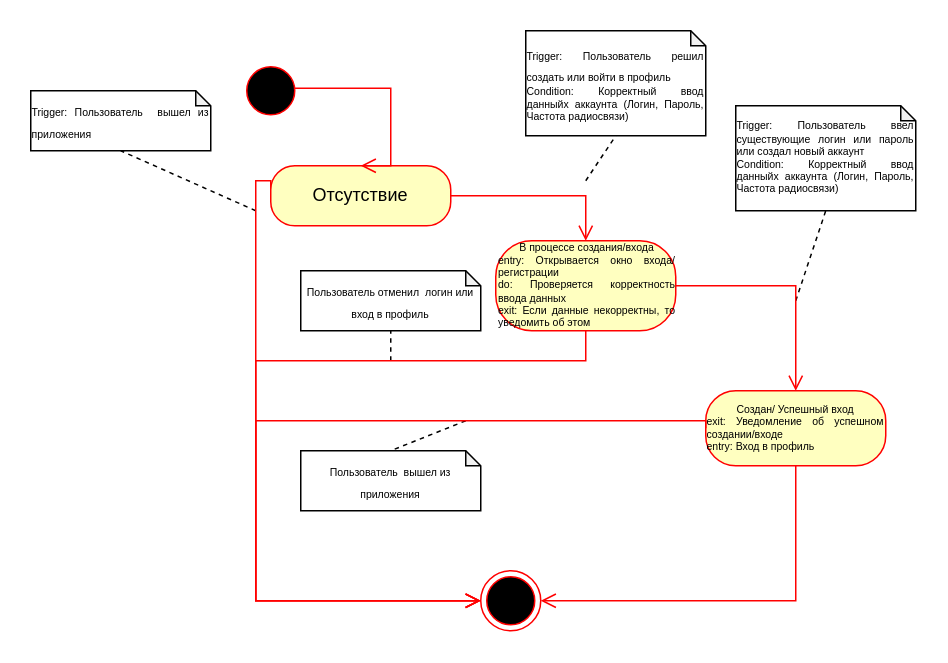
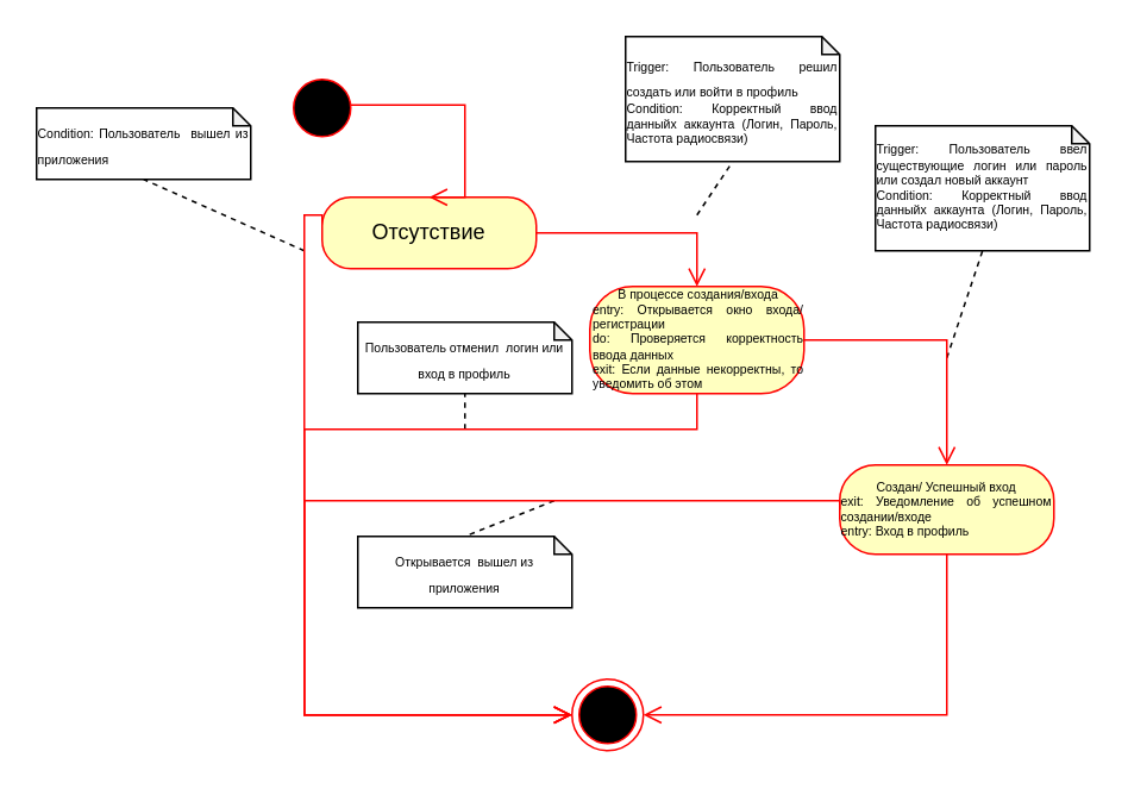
  <mxCell id="0" />
  <mxCell id="1" parent="0" />
- <mxCell id="2" value="&lt;div style=&quot;text-align: justify;&quot;&gt;&lt;span style=&quot;font-size: 7px; background-color: initial;&quot;&gt;Trigger: Пользователь&amp;nbsp; вышел из приложения&lt;br&gt;&lt;/span&gt;&lt;/div&gt;" style="shape=note;whiteSpace=wrap;html=1;backgroundOutline=1;darkOpacity=0.05;strokeColor=default;align=center;verticalAlign=middle;fontFamily=Helvetica;fontSize=12;fontColor=default;fillColor=default;size=10;" parent="1" vertex="1"><mxGeometry x="20" y="60" width="120" height="40" as="geometry" /></mxCell>
+ <mxCell id="2" value="&lt;div style=&quot;text-align: justify;&quot;&gt;&lt;span style=&quot;font-size: 7px; background-color: initial;&quot;&gt;Condition: Пользователь&amp;nbsp; вышел из приложения&lt;br&gt;&lt;/span&gt;&lt;/div&gt;" style="shape=note;whiteSpace=wrap;html=1;backgroundOutline=1;darkOpacity=0.05;strokeColor=default;align=center;verticalAlign=middle;fontFamily=Helvetica;fontSize=12;fontColor=default;fillColor=default;size=10;" parent="1" vertex="1"><mxGeometry x="20" y="60" width="120" height="40" as="geometry" /></mxCell>
  <mxCell id="3" value="" style="endArrow=none;dashed=1;html=1;rounded=0;fontFamily=Helvetica;fontSize=12;fontColor=default;entryX=0.5;entryY=1;entryDx=0;entryDy=0;entryPerimeter=0;" parent="1" target="2" edge="1"><mxGeometry width="50" height="50" relative="1" as="geometry"><mxPoint x="170" y="140" as="sourcePoint" /><mxPoint x="40" y="140" as="targetPoint" /></mxGeometry></mxCell>
  <mxCell id="4" value="&lt;div style=&quot;text-align: justify;&quot;&gt;&lt;span style=&quot;font-size: 7px; background-color: initial;&quot;&gt;Trigger: Пользователь решил создать или войти в профиль&lt;/span&gt;&lt;/div&gt;&lt;span style=&quot;font-size: 7px;&quot;&gt;&lt;div style=&quot;text-align: justify;&quot;&gt;&lt;span style=&quot;background-color: initial;&quot;&gt;Condition: Корректный ввод данныйх аккаунта (Логин, Пароль, Частота радиосвязи)&lt;/span&gt;&lt;/div&gt;&lt;/span&gt;" style="shape=note;whiteSpace=wrap;html=1;backgroundOutline=1;darkOpacity=0.05;strokeColor=default;align=center;verticalAlign=middle;fontFamily=Helvetica;fontSize=12;fontColor=default;fillColor=default;size=10;" parent="1" vertex="1"><mxGeometry x="350" y="20" width="120" height="70" as="geometry" /></mxCell>
  <mxCell id="5" value="" style="endArrow=none;dashed=1;html=1;rounded=0;fontFamily=Helvetica;fontSize=12;fontColor=default;entryX=0.5;entryY=1;entryDx=0;entryDy=0;entryPerimeter=0;" parent="1" target="4" edge="1"><mxGeometry width="50" height="50" relative="1" as="geometry"><mxPoint x="390" y="120" as="sourcePoint" /><mxPoint x="310" y="53" as="targetPoint" /></mxGeometry></mxCell>
  <mxCell id="6" value="&lt;span style=&quot;font-size: 7px;&quot;&gt;Пользователь отменил&amp;nbsp; логин или вход в профиль&lt;/span&gt;" style="shape=note;whiteSpace=wrap;html=1;backgroundOutline=1;darkOpacity=0.05;strokeColor=default;align=center;verticalAlign=middle;fontFamily=Helvetica;fontSize=12;fontColor=default;fillColor=default;size=10;" parent="1" vertex="1"><mxGeometry x="200" y="180" width="120" height="40" as="geometry" /></mxCell>
  <mxCell id="7" value="" style="endArrow=none;dashed=1;html=1;rounded=0;fontFamily=Helvetica;fontSize=12;fontColor=default;entryX=0.5;entryY=1;entryDx=0;entryDy=0;entryPerimeter=0;" parent="1" target="6" edge="1"><mxGeometry width="50" height="50" relative="1" as="geometry"><mxPoint x="260" y="240" as="sourcePoint" /><mxPoint x="210" y="210" as="targetPoint" /></mxGeometry></mxCell>
  <mxCell id="8" value="&lt;div style=&quot;text-align: justify; font-size: 7px;&quot;&gt;Trigger: Пользователь ввел существующие логин или пароль или создал новый аккаунт&lt;br&gt;&lt;span style=&quot;&quot;&gt;Condition: Корректный ввод данныйх аккаунта (Логин, Пароль, Частота радиосвязи)&lt;/span&gt;&lt;/div&gt;" style="shape=note;whiteSpace=wrap;html=1;backgroundOutline=1;darkOpacity=0.05;strokeColor=default;align=center;verticalAlign=middle;fontFamily=Helvetica;fontSize=12;fontColor=default;fillColor=default;size=10;" parent="1" vertex="1"><mxGeometry x="490" y="70" width="120" height="70" as="geometry" /></mxCell>
  <mxCell id="9" value="" style="endArrow=none;dashed=1;html=1;rounded=0;fontFamily=Helvetica;fontSize=12;fontColor=default;entryX=0.5;entryY=1;entryDx=0;entryDy=0;entryPerimeter=0;" parent="1" target="8" edge="1"><mxGeometry width="50" height="50" relative="1" as="geometry"><mxPoint x="530" y="200" as="sourcePoint" /><mxPoint x="450" y="133" as="targetPoint" /></mxGeometry></mxCell>
- <mxCell id="10" value="&lt;font style=&quot;font-size: 7px;&quot;&gt;Пользователь&amp;nbsp; вышел из приложения&lt;/font&gt;" style="shape=note;whiteSpace=wrap;html=1;backgroundOutline=1;darkOpacity=0.05;strokeColor=default;align=center;verticalAlign=middle;fontFamily=Helvetica;fontSize=12;fontColor=default;fillColor=default;size=10;" parent="1" vertex="1"><mxGeometry x="200" y="300" width="120" height="40" as="geometry" /></mxCell>
+ <mxCell id="10" value="&lt;font style=&quot;font-size: 7px;&quot;&gt;Открывается&amp;nbsp; вышел из приложения&lt;/font&gt;" style="shape=note;whiteSpace=wrap;html=1;backgroundOutline=1;darkOpacity=0.05;strokeColor=default;align=center;verticalAlign=middle;fontFamily=Helvetica;fontSize=12;fontColor=default;fillColor=default;size=10;" parent="1" vertex="1"><mxGeometry x="200" y="300" width="120" height="40" as="geometry" /></mxCell>
  <mxCell id="11" value="" style="endArrow=none;dashed=1;html=1;rounded=0;fontFamily=Helvetica;fontSize=12;fontColor=default;entryX=0.5;entryY=0;entryDx=0;entryDy=0;entryPerimeter=0;" parent="1" target="10" edge="1"><mxGeometry width="50" height="50" relative="1" as="geometry"><mxPoint x="310" y="280" as="sourcePoint" /><mxPoint x="270" y="400" as="targetPoint" /></mxGeometry></mxCell>
  <mxCell id="12" value="" style="ellipse;html=1;shape=endState;fillColor=#000000;strokeColor=#ff0000;align=center;verticalAlign=middle;fontFamily=Helvetica;fontSize=12;fontColor=default;" parent="1" vertex="1"><mxGeometry x="320" y="380" width="40" height="40" as="geometry" /></mxCell>
  <mxCell id="13" value="" style="ellipse;html=1;shape=startState;fillColor=#000000;strokeColor=#ff0000;align=center;verticalAlign=middle;fontFamily=Helvetica;fontSize=12;fontColor=default;" parent="1" vertex="1"><mxGeometry x="160" y="40" width="40" height="40" as="geometry" /></mxCell>
  <mxCell id="14" value="" style="edgeStyle=orthogonalEdgeStyle;html=1;verticalAlign=bottom;endArrow=open;endSize=8;strokeColor=#ff0000;rounded=0;fontFamily=Helvetica;fontSize=12;fontColor=default;exitX=0;exitY=0.5;exitDx=0;exitDy=0;entryX=0;entryY=0.5;entryDx=0;entryDy=0;" parent="1" source="15" target="12" edge="1"><mxGeometry relative="1" as="geometry"><mxPoint x="130" y="180" as="targetPoint" /><Array as="points"><mxPoint x="170" y="120" /><mxPoint x="170" y="400" /></Array></mxGeometry></mxCell>
  <mxCell id="15" value="Отсутствие" style="rounded=1;whiteSpace=wrap;html=1;arcSize=40;fontColor=#000000;fillColor=#ffffc0;strokeColor=#ff0000;align=center;verticalAlign=middle;fontFamily=Helvetica;fontSize=12;" parent="1" vertex="1"><mxGeometry x="180" y="110" width="120" height="40" as="geometry" /></mxCell>
  <mxCell id="16" value="&lt;div style=&quot;font-size: 7px;&quot;&gt;&lt;div style=&quot;text-align: center;&quot;&gt;&lt;span style=&quot;background-color: initial;&quot;&gt;В процессе создания/входа&lt;/span&gt;&lt;/div&gt;&lt;span style=&quot;background-color: initial;&quot;&gt;&lt;div style=&quot;text-align: justify;&quot;&gt;&lt;span style=&quot;background-color: initial;&quot;&gt;entry: Открывается окно входа/регистрации&lt;/span&gt;&lt;/div&gt;&lt;font style=&quot;font-size: 7px;&quot;&gt;&lt;div style=&quot;text-align: justify;&quot;&gt;&lt;span style=&quot;background-color: initial;&quot;&gt;do: Проверяется корректность ввода данных&lt;/span&gt;&lt;/div&gt;&lt;div style=&quot;text-align: justify;&quot;&gt;exit: Если данные некорректны, то уведомить об этом&lt;/div&gt;&lt;/font&gt;&lt;/span&gt;&lt;/div&gt;" style="rounded=1;whiteSpace=wrap;html=1;arcSize=40;fontColor=#000000;fillColor=#ffffc0;strokeColor=#ff0000;align=left;verticalAlign=middle;fontFamily=Helvetica;fontSize=12;rotation=0;" parent="1" vertex="1"><mxGeometry x="330" y="160" width="120" height="60" as="geometry" /></mxCell>
  <mxCell id="17" value="&lt;div style=&quot;font-size: 7px;&quot;&gt;&lt;span style=&quot;background-color: initial;&quot;&gt;&lt;font style=&quot;font-size: 7px;&quot;&gt;Создан/ Успешный вход&lt;/font&gt;&lt;/span&gt;&lt;/div&gt;&lt;div style=&quot;text-align: justify; font-size: 7px;&quot;&gt;&lt;span style=&quot;background-color: initial;&quot;&gt;&lt;font style=&quot;font-size: 7px;&quot;&gt;&lt;font style=&quot;font-size: 7px;&quot;&gt;exit: Уведомление об успешном создании/входе&lt;/font&gt;&amp;nbsp;&lt;/font&gt;&lt;/span&gt;&lt;/div&gt;&lt;div style=&quot;text-align: justify; font-size: 7px;&quot;&gt;entry: Вход в профиль&lt;/div&gt;" style="rounded=1;whiteSpace=wrap;html=1;arcSize=40;fontColor=#000000;fillColor=#ffffc0;strokeColor=#ff0000;align=center;verticalAlign=middle;fontFamily=Helvetica;fontSize=12;" parent="1" vertex="1"><mxGeometry x="470" y="260" width="120" height="50" as="geometry" /></mxCell>
  <mxCell id="18" value="" style="edgeStyle=orthogonalEdgeStyle;html=1;verticalAlign=bottom;endArrow=open;endSize=8;strokeColor=#ff0000;rounded=0;fontFamily=Helvetica;fontSize=12;fontColor=default;exitX=1;exitY=0.5;exitDx=0;exitDy=0;entryX=0.5;entryY=0;entryDx=0;entryDy=0;" parent="1" source="15" target="16" edge="1"><mxGeometry relative="1" as="geometry"><mxPoint x="-20" y="290" as="targetPoint" /><mxPoint x="-20" y="230" as="sourcePoint" /></mxGeometry></mxCell>
  <mxCell id="19" value="" style="edgeStyle=orthogonalEdgeStyle;html=1;verticalAlign=bottom;endArrow=open;endSize=8;strokeColor=#ff0000;rounded=0;fontFamily=Helvetica;fontSize=12;fontColor=default;exitX=0.902;exitY=0.457;exitDx=0;exitDy=0;exitPerimeter=0;entryX=0.5;entryY=0;entryDx=0;entryDy=0;" parent="1" source="13" target="15" edge="1"><mxGeometry relative="1" as="geometry"><mxPoint x="-10" y="300" as="targetPoint" /><mxPoint x="-10" y="240" as="sourcePoint" /><Array as="points"><mxPoint x="260" y="58" /></Array></mxGeometry></mxCell>
  <mxCell id="20" value="" style="edgeStyle=orthogonalEdgeStyle;html=1;verticalAlign=bottom;endArrow=open;endSize=8;strokeColor=#ff0000;rounded=0;fontFamily=Helvetica;fontSize=12;fontColor=default;exitX=1;exitY=0.5;exitDx=0;exitDy=0;entryX=0.5;entryY=0;entryDx=0;entryDy=0;" parent="1" source="16" target="17" edge="1"><mxGeometry relative="1" as="geometry"><mxPoint x="0" y="310" as="targetPoint" /><mxPoint x="0" y="250" as="sourcePoint" /></mxGeometry></mxCell>
  <mxCell id="21" value="" style="edgeStyle=orthogonalEdgeStyle;html=1;verticalAlign=bottom;endArrow=open;endSize=8;strokeColor=#ff0000;rounded=0;fontFamily=Helvetica;fontSize=12;fontColor=default;exitX=0.5;exitY=1;exitDx=0;exitDy=0;entryX=0;entryY=0.5;entryDx=0;entryDy=0;" parent="1" source="16" target="12" edge="1"><mxGeometry relative="1" as="geometry"><mxPoint x="130" y="220" as="targetPoint" /><mxPoint x="10" y="260" as="sourcePoint" /><Array as="points"><mxPoint x="390" y="240" /><mxPoint x="170" y="240" /><mxPoint x="170" y="400" /></Array></mxGeometry></mxCell>
  <mxCell id="22" value="" style="edgeStyle=orthogonalEdgeStyle;html=1;verticalAlign=bottom;endArrow=open;endSize=8;strokeColor=#ff0000;rounded=0;fontFamily=Helvetica;fontSize=12;fontColor=default;exitX=0;exitY=0.5;exitDx=0;exitDy=0;entryX=0;entryY=0.5;entryDx=0;entryDy=0;" parent="1" source="17" target="12" edge="1"><mxGeometry relative="1" as="geometry"><mxPoint x="130" y="220" as="targetPoint" /><mxPoint x="20" y="270" as="sourcePoint" /><Array as="points"><mxPoint x="170" y="280" /><mxPoint x="170" y="400" /></Array></mxGeometry></mxCell>
  <mxCell id="23" value="" style="edgeStyle=orthogonalEdgeStyle;html=1;verticalAlign=bottom;endArrow=open;endSize=8;strokeColor=#ff0000;rounded=0;fontFamily=Helvetica;fontSize=12;fontColor=default;exitX=0.5;exitY=1;exitDx=0;exitDy=0;entryX=1;entryY=0.5;entryDx=0;entryDy=0;" parent="1" source="17" target="12" edge="1"><mxGeometry relative="1" as="geometry"><mxPoint x="30" y="340" as="targetPoint" /><mxPoint x="30" y="280" as="sourcePoint" /></mxGeometry></mxCell>
